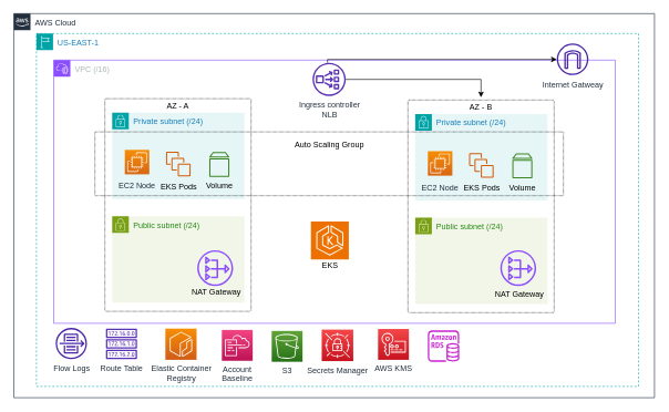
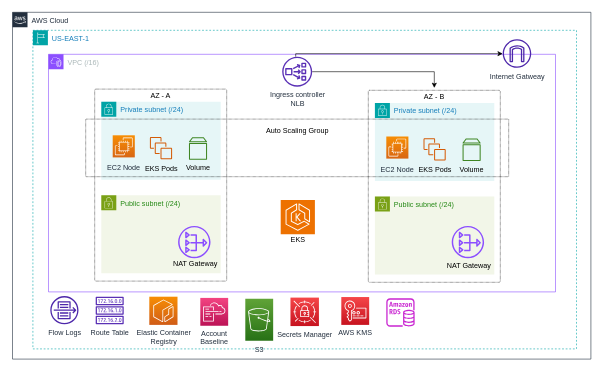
  <mxCell id="0" />
  <mxCell id="1" parent="0" />
  <mxCell id="2" value="AWS Cloud" style="points=[[0,0],[0.25,0],[0.5,0],[0.75,0],[1,0],[1,0.25],[1,0.5],[1,0.75],[1,1],[0.75,1],[0.5,1],[0.25,1],[0,1],[0,0.75],[0,0.5],[0,0.25]];outlineConnect=0;gradientColor=none;html=1;whiteSpace=wrap;fontSize=12;fontStyle=0;container=1;pointerEvents=0;collapsible=0;recursiveResize=0;shape=mxgraph.aws4.group;grIcon=mxgraph.aws4.group_aws_cloud_alt;strokeColor=#232F3E;fillColor=none;verticalAlign=top;align=left;spacingLeft=30;fontColor=#232F3E;dashed=0;" vertex="1" parent="1"><mxGeometry x="20" y="20" width="964" height="578" as="geometry" /></mxCell>
  <mxCell id="3" value="US-EAST-1" style="points=[[0,0],[0.25,0],[0.5,0],[0.75,0],[1,0],[1,0.25],[1,0.5],[1,0.75],[1,1],[0.75,1],[0.5,1],[0.25,1],[0,1],[0,0.75],[0,0.5],[0,0.25]];outlineConnect=0;gradientColor=none;html=1;whiteSpace=wrap;fontSize=12;fontStyle=0;container=1;pointerEvents=0;collapsible=0;recursiveResize=0;shape=mxgraph.aws4.group;grIcon=mxgraph.aws4.group_region;strokeColor=#00A4A6;fillColor=none;verticalAlign=top;align=left;spacingLeft=30;fontColor=#147EBA;dashed=1;" vertex="1" parent="2"><mxGeometry x="34" y="30" width="906" height="531" as="geometry" /></mxCell>
  <mxCell id="4" value="VPC (/16)" style="points=[[0,0],[0.25,0],[0.5,0],[0.75,0],[1,0],[1,0.25],[1,0.5],[1,0.75],[1,1],[0.75,1],[0.5,1],[0.25,1],[0,1],[0,0.75],[0,0.5],[0,0.25]];outlineConnect=0;gradientColor=none;html=1;whiteSpace=wrap;fontSize=12;fontStyle=0;container=1;pointerEvents=0;collapsible=0;recursiveResize=0;shape=mxgraph.aws4.group;grIcon=mxgraph.aws4.group_vpc2;strokeColor=#8C4FFF;fillColor=none;verticalAlign=top;align=left;spacingLeft=30;fontColor=#AAB7B8;dashed=0;" vertex="1" parent="3"><mxGeometry x="26" y="40" width="845" height="396" as="geometry" /></mxCell>
  <mxCell id="5" value="" style="group" vertex="1" connectable="0" parent="4"><mxGeometry x="77" y="58" width="692" height="322" as="geometry" /></mxCell>
  <mxCell id="6" value="" style="group" vertex="1" connectable="0" parent="5"><mxGeometry x="456" y="2" width="220" height="320" as="geometry" /></mxCell>
  <mxCell id="7" value="" style="rounded=1;arcSize=1;dashed=1;fillColor=none;gradientColor=none;dashPattern=1 1;strokeWidth=1;" vertex="1" parent="6"><mxGeometry width="220" height="320" as="geometry" /></mxCell>
  <mxCell id="8" value="Public subnet (/24)" style="points=[[0,0],[0.25,0],[0.5,0],[0.75,0],[1,0],[1,0.25],[1,0.5],[1,0.75],[1,1],[0.75,1],[0.5,1],[0.25,1],[0,1],[0,0.75],[0,0.5],[0,0.25]];outlineConnect=0;gradientColor=none;html=1;whiteSpace=wrap;fontSize=12;fontStyle=0;container=1;pointerEvents=0;collapsible=0;recursiveResize=0;shape=mxgraph.aws4.group;grIcon=mxgraph.aws4.group_security_group;grStroke=0;strokeColor=#7AA116;fillColor=#F2F6E8;verticalAlign=top;align=left;spacingLeft=30;fontColor=#248814;dashed=0;" vertex="1" parent="6"><mxGeometry x="11" y="177" width="199" height="130" as="geometry" /></mxCell>
  <mxCell id="9" value="" style="sketch=0;outlineConnect=0;fontColor=#232F3E;gradientColor=none;fillColor=#8C4FFF;strokeColor=none;dashed=0;verticalLabelPosition=bottom;verticalAlign=top;align=center;html=1;fontSize=12;fontStyle=0;aspect=fixed;pointerEvents=1;shape=mxgraph.aws4.nat_gateway;" vertex="1" parent="8"><mxGeometry x="128" y="49" width="54" height="54" as="geometry" /></mxCell>
  <mxCell id="10" value="Private subnet (/24)" style="points=[[0,0],[0.25,0],[0.5,0],[0.75,0],[1,0],[1,0.25],[1,0.5],[1,0.75],[1,1],[0.75,1],[0.5,1],[0.25,1],[0,1],[0,0.75],[0,0.5],[0,0.25]];outlineConnect=0;gradientColor=none;html=1;whiteSpace=wrap;fontSize=12;fontStyle=0;container=1;pointerEvents=0;collapsible=0;recursiveResize=0;shape=mxgraph.aws4.group;grIcon=mxgraph.aws4.group_security_group;grStroke=0;strokeColor=#00A4A6;fillColor=#E6F6F7;verticalAlign=top;align=left;spacingLeft=30;fontColor=#147EBA;dashed=0;" vertex="1" parent="6"><mxGeometry x="11" y="21" width="199" height="130" as="geometry" /></mxCell>
  <mxCell id="11" value="AZ - B" style="text;html=1;align=center;verticalAlign=middle;whiteSpace=wrap;rounded=0;" vertex="1" parent="10"><mxGeometry x="69" y="-25" width="60" height="30" as="geometry" /></mxCell>
  <mxCell id="12" value="NAT Gateway" style="text;html=1;align=center;verticalAlign=middle;whiteSpace=wrap;rounded=0;" vertex="1" parent="6"><mxGeometry x="126" y="277" width="84" height="30" as="geometry" /></mxCell>
  <mxCell id="13" value="&lt;font color=&quot;#030405&quot; style=&quot;font-size: 12px;&quot;&gt;EKS Pods&lt;/font&gt;" style="sketch=0;outlineConnect=0;fontColor=#232F3E;gradientColor=none;fillColor=#D45B07;strokeColor=none;dashed=0;verticalLabelPosition=bottom;verticalAlign=top;align=center;html=1;fontSize=14;fontStyle=0;aspect=fixed;pointerEvents=1;shape=mxgraph.aws4.instances;" vertex="1" parent="6"><mxGeometry x="92" y="80" width="37" height="37" as="geometry" /></mxCell>
  <mxCell id="14" value="&lt;font style=&quot;font-size: 12px;&quot;&gt;Volume&lt;/font&gt;" style="sketch=0;outlineConnect=0;fontColor=#000000;gradientColor=none;fillColor=#3F8624;strokeColor=none;dashed=0;verticalLabelPosition=bottom;verticalAlign=top;align=center;html=1;fontSize=12;fontStyle=0;aspect=fixed;pointerEvents=1;shape=mxgraph.aws4.volume;" vertex="1" parent="6"><mxGeometry x="157" y="80" width="30.33" height="38.16" as="geometry" /></mxCell>
  <mxCell id="15" value="&lt;font style=&quot;font-size: 12px;&quot;&gt;EC2 Node&lt;/font&gt;" style="outlineConnect=0;fontColor=#232F3E;gradientColor=#F78E04;gradientDirection=north;fillColor=#D86613;strokeColor=#ffffff;dashed=0;verticalLabelPosition=bottom;verticalAlign=top;align=center;html=1;fontSize=16;fontStyle=0;aspect=fixed;shape=mxgraph.aws4.resourceIcon;resIcon=mxgraph.aws4.ec2;fontFamily=Helvetica;" vertex="1" parent="6"><mxGeometry x="30" y="77" width="36.84" height="36.84" as="geometry" /></mxCell>
  <mxCell id="16" value="" style="rounded=1;arcSize=1;dashed=1;fillColor=none;gradientColor=none;dashPattern=1 1;strokeWidth=1;" vertex="1" parent="5"><mxGeometry width="220" height="320" as="geometry" /></mxCell>
  <mxCell id="17" value="Public subnet (/24)" style="points=[[0,0],[0.25,0],[0.5,0],[0.75,0],[1,0],[1,0.25],[1,0.5],[1,0.75],[1,1],[0.75,1],[0.5,1],[0.25,1],[0,1],[0,0.75],[0,0.5],[0,0.25]];outlineConnect=0;gradientColor=none;html=1;whiteSpace=wrap;fontSize=12;fontStyle=0;container=1;pointerEvents=0;collapsible=0;recursiveResize=0;shape=mxgraph.aws4.group;grIcon=mxgraph.aws4.group_security_group;grStroke=0;strokeColor=#7AA116;fillColor=#F2F6E8;verticalAlign=top;align=left;spacingLeft=30;fontColor=#248814;dashed=0;" vertex="1" parent="5"><mxGeometry x="11" y="177" width="199" height="130" as="geometry" /></mxCell>
  <mxCell id="18" value="" style="sketch=0;outlineConnect=0;fontColor=#232F3E;gradientColor=none;fillColor=#8C4FFF;strokeColor=none;dashed=0;verticalLabelPosition=bottom;verticalAlign=top;align=center;html=1;fontSize=12;fontStyle=0;aspect=fixed;pointerEvents=1;shape=mxgraph.aws4.nat_gateway;" vertex="1" parent="17"><mxGeometry x="128" y="51" width="54" height="54" as="geometry" /></mxCell>
  <mxCell id="19" value="Private subnet (/24)" style="points=[[0,0],[0.25,0],[0.5,0],[0.75,0],[1,0],[1,0.25],[1,0.5],[1,0.75],[1,1],[0.75,1],[0.5,1],[0.25,1],[0,1],[0,0.75],[0,0.5],[0,0.25]];outlineConnect=0;gradientColor=none;html=1;whiteSpace=wrap;fontSize=12;fontStyle=0;container=1;pointerEvents=0;collapsible=0;recursiveResize=0;shape=mxgraph.aws4.group;grIcon=mxgraph.aws4.group_security_group;grStroke=0;strokeColor=#00A4A6;fillColor=#E6F6F7;verticalAlign=top;align=left;spacingLeft=30;fontColor=#147EBA;dashed=0;" vertex="1" parent="5"><mxGeometry x="11" y="21" width="199" height="130" as="geometry" /></mxCell>
  <mxCell id="20" value="AZ - A" style="text;html=1;align=center;verticalAlign=middle;whiteSpace=wrap;rounded=0;" vertex="1" parent="19"><mxGeometry x="69" y="-25" width="60" height="30" as="geometry" /></mxCell>
  <mxCell id="21" value="NAT Gateway" style="text;html=1;align=center;verticalAlign=middle;whiteSpace=wrap;rounded=0;" vertex="1" parent="5"><mxGeometry x="126" y="277" width="84" height="30" as="geometry" /></mxCell>
  <mxCell id="22" value="&lt;font color=&quot;#030405&quot; style=&quot;font-size: 12px;&quot;&gt;EKS Pods&lt;/font&gt;" style="sketch=0;outlineConnect=0;fontColor=#232F3E;gradientColor=none;fillColor=#D45B07;strokeColor=none;dashed=0;verticalLabelPosition=bottom;verticalAlign=top;align=center;html=1;fontSize=14;fontStyle=0;aspect=fixed;pointerEvents=1;shape=mxgraph.aws4.instances;" vertex="1" parent="5"><mxGeometry x="92" y="80" width="37" height="37" as="geometry" /></mxCell>
  <mxCell id="23" value="&lt;font style=&quot;font-size: 12px;&quot;&gt;Volume&lt;/font&gt;" style="sketch=0;outlineConnect=0;fontColor=#000000;gradientColor=none;fillColor=#3F8624;strokeColor=none;dashed=0;verticalLabelPosition=bottom;verticalAlign=top;align=center;html=1;fontSize=12;fontStyle=0;aspect=fixed;pointerEvents=1;shape=mxgraph.aws4.volume;" vertex="1" parent="5"><mxGeometry x="157" y="80" width="30.33" height="38.16" as="geometry" /></mxCell>
  <mxCell id="24" value="&lt;font style=&quot;font-size: 12px;&quot;&gt;EC2 Node&lt;/font&gt;" style="outlineConnect=0;fontColor=#232F3E;gradientColor=#F78E04;gradientDirection=north;fillColor=#D86613;strokeColor=#ffffff;dashed=0;verticalLabelPosition=bottom;verticalAlign=top;align=center;html=1;fontSize=16;fontStyle=0;aspect=fixed;shape=mxgraph.aws4.resourceIcon;resIcon=mxgraph.aws4.ec2;fontFamily=Helvetica;" vertex="1" parent="5"><mxGeometry x="30" y="77" width="36.84" height="36.84" as="geometry" /></mxCell>
  <mxCell id="25" value="" style="group" vertex="1" connectable="0" parent="5"><mxGeometry x="-15" y="50" width="705" height="96" as="geometry" /></mxCell>
  <mxCell id="26" value="" style="rounded=1;arcSize=1;dashed=1;fillColor=none;gradientColor=none;dashPattern=1 1;strokeWidth=1;" vertex="1" parent="25"><mxGeometry width="705" height="96" as="geometry" /></mxCell>
  <mxCell id="27" value="Auto Scaling Group" style="text;html=1;align=center;verticalAlign=middle;whiteSpace=wrap;rounded=0;" vertex="1" parent="25"><mxGeometry x="290.75" y="4" width="123.5" height="30" as="geometry" /></mxCell>
  <mxCell id="28" value="" style="group" vertex="1" connectable="0" parent="5"><mxGeometry x="308.5" y="185" width="60" height="82" as="geometry" /></mxCell>
  <mxCell id="29" value="" style="sketch=0;points=[[0,0,0],[0.25,0,0],[0.5,0,0],[0.75,0,0],[1,0,0],[0,1,0],[0.25,1,0],[0.5,1,0],[0.75,1,0],[1,1,0],[0,0.25,0],[0,0.5,0],[0,0.75,0],[1,0.25,0],[1,0.5,0],[1,0.75,0]];outlineConnect=0;fontColor=#232F3E;fillColor=#ED7100;strokeColor=#ffffff;dashed=0;verticalLabelPosition=bottom;verticalAlign=top;align=center;html=1;fontSize=12;fontStyle=0;aspect=fixed;shape=mxgraph.aws4.resourceIcon;resIcon=mxgraph.aws4.eks;" vertex="1" parent="28"><mxGeometry x="1.5" width="57" height="57" as="geometry" /></mxCell>
  <mxCell id="30" value="EKS" style="text;html=1;align=center;verticalAlign=middle;whiteSpace=wrap;rounded=0;" vertex="1" parent="28"><mxGeometry y="52" width="60" height="30" as="geometry" /></mxCell>
  <mxCell id="31" style="edgeStyle=orthogonalEdgeStyle;rounded=0;orthogonalLoop=1;jettySize=auto;html=1;" edge="1" parent="4" source="32" target="11"><mxGeometry relative="1" as="geometry" /></mxCell>
  <mxCell id="32" value="Ingress controller&lt;br&gt;NLB" style="outlineConnect=0;fontColor=#232F3E;gradientColor=none;fillColor=#5A30B5;strokeColor=none;dashed=0;verticalLabelPosition=bottom;verticalAlign=top;align=center;html=1;fontSize=12;fontStyle=0;aspect=fixed;pointerEvents=1;shape=mxgraph.aws4.network_load_balancer;" vertex="1" parent="4"><mxGeometry x="389.5" y="4.0" width="50" height="50" as="geometry" /></mxCell>
  <mxCell id="33" value="Account&lt;br style=&quot;font-size: 12px;&quot;&gt;Baseline" style="outlineConnect=0;fontColor=#232F3E;gradientColor=#F34482;gradientDirection=north;fillColor=#BC1356;strokeColor=#ffffff;dashed=0;verticalLabelPosition=bottom;verticalAlign=top;align=center;html=1;fontSize=12;fontStyle=0;aspect=fixed;shape=mxgraph.aws4.resourceIcon;resIcon=mxgraph.aws4.cloudformation;" vertex="1" parent="3"><mxGeometry x="279" y="446" width="46.44" height="46.44" as="geometry" /></mxCell>
  <mxCell id="34" value="Elastic Container&lt;br&gt;Registry" style="sketch=0;points=[[0,0,0],[0.25,0,0],[0.5,0,0],[0.75,0,0],[1,0,0],[0,1,0],[0.25,1,0],[0.5,1,0],[0.75,1,0],[1,1,0],[0,0.25,0],[0,0.5,0],[0,0.75,0],[1,0.25,0],[1,0.5,0],[1,0.75,0]];outlineConnect=0;fontColor=#232F3E;gradientColor=#F78E04;gradientDirection=north;fillColor=#D05C17;strokeColor=#ffffff;dashed=0;verticalLabelPosition=bottom;verticalAlign=top;align=center;html=1;fontSize=12;fontStyle=0;aspect=fixed;shape=mxgraph.aws4.resourceIcon;resIcon=mxgraph.aws4.ecr;" vertex="1" parent="3"><mxGeometry x="194" y="444" width="47" height="47" as="geometry" /></mxCell>
  <mxCell id="35" value="Route Table" style="outlineConnect=0;fontColor=#232F3E;gradientColor=none;fillColor=#5A30B5;strokeColor=none;dashed=0;verticalLabelPosition=bottom;verticalAlign=top;align=center;html=1;fontSize=12;fontStyle=0;aspect=fixed;pointerEvents=1;shape=mxgraph.aws4.route_table;" vertex="1" parent="3"><mxGeometry x="104.5" y="444" width="47" height="45.8" as="geometry" /></mxCell>
  <mxCell id="36" value="Flow Logs" style="sketch=0;outlineConnect=0;fontColor=#232F3E;gradientColor=none;fillColor=#4D27AA;strokeColor=none;dashed=0;verticalLabelPosition=bottom;verticalAlign=top;align=center;html=1;fontSize=12;fontStyle=0;aspect=fixed;pointerEvents=1;shape=mxgraph.aws4.flow_logs;" vertex="1" parent="3"><mxGeometry x="29" y="443" width="47" height="47" as="geometry" /></mxCell>
- <mxCell id="37" value="S3" style="sketch=0;points=[[0,0,0],[0.25,0,0],[0.5,0,0],[0.75,0,0],[1,0,0],[0,1,0],[0.25,1,0],[0.5,1,0],[0.75,1,0],[1,1,0],[0,0.25,0],[0,0.5,0],[0,0.75,0],[1,0.25,0],[1,0.5,0],[1,0.75,0]];outlineConnect=0;fontColor=#232F3E;gradientColor=#60A337;gradientDirection=north;fillColor=#277116;strokeColor=#ffffff;dashed=0;verticalLabelPosition=bottom;verticalAlign=top;align=center;html=1;fontSize=12;fontStyle=0;aspect=fixed;shape=mxgraph.aws4.resourceIcon;resIcon=mxgraph.aws4.s3;" vertex="1" parent="3"><mxGeometry x="354" y="447.51" width="46.44" height="46.44" as="geometry" /></mxCell>
+ <mxCell id="37" value="S3" style="sketch=0;points=[[0,0,0],[0.25,0,0],[0.5,0,0],[0.75,0,0],[1,0,0],[0,1,0],[0.25,1,0],[0.5,1,0],[0.75,1,0],[1,1,0],[0,0.25,0],[0,0.5,0],[0,0.75,0],[1,0.25,0],[1,0.5,0],[1,0.75,0]];outlineConnect=0;fontColor=#232F3E;gradientColor=#60A337;gradientDirection=north;fillColor=#277116;strokeColor=#ffffff;dashed=0;verticalLabelPosition=bottom;verticalAlign=top;align=center;html=1;fontSize=12;fontStyle=0;aspect=fixed;shape=mxgraph.aws4.resourceIcon;resIcon=mxgraph.aws4.s3;" vertex="1" parent="3"><mxGeometry x="354" y="447.51" width="46.44" height="70" as="geometry" /></mxCell>
  <mxCell id="38" value="AWS KMS" style="sketch=0;points=[[0,0,0],[0.25,0,0],[0.5,0,0],[0.75,0,0],[1,0,0],[0,1,0],[0.25,1,0],[0.5,1,0],[0.75,1,0],[1,1,0],[0,0.25,0],[0,0.5,0],[0,0.75,0],[1,0.25,0],[1,0.5,0],[1,0.75,0]];outlineConnect=0;fontColor=#232F3E;gradientColor=#F54749;gradientDirection=north;fillColor=#C7131F;strokeColor=#ffffff;dashed=0;verticalLabelPosition=bottom;verticalAlign=top;align=center;html=1;fontSize=12;fontStyle=0;aspect=fixed;shape=mxgraph.aws4.resourceIcon;resIcon=mxgraph.aws4.key_management_service;" vertex="1" parent="3"><mxGeometry x="514" y="444.56" width="46.44" height="46.44" as="geometry" /></mxCell>
  <mxCell id="39" value="Secrets Manager" style="sketch=0;points=[[0,0,0],[0.25,0,0],[0.5,0,0],[0.75,0,0],[1,0,0],[0,1,0],[0.25,1,0],[0.5,1,0],[0.75,1,0],[1,1,0],[0,0.25,0],[0,0.5,0],[0,0.75,0],[1,0.25,0],[1,0.5,0],[1,0.75,0]];outlineConnect=0;fontColor=#232F3E;gradientColor=#F54749;gradientDirection=north;fillColor=#C7131F;strokeColor=#ffffff;dashed=0;verticalLabelPosition=bottom;verticalAlign=top;align=center;html=1;fontSize=12;fontStyle=0;aspect=fixed;shape=mxgraph.aws4.resourceIcon;resIcon=mxgraph.aws4.secrets_manager;" vertex="1" parent="3"><mxGeometry x="429.27" y="445.49" width="47.45" height="47.45" as="geometry" /></mxCell>
  <mxCell id="40" value="" style="sketch=0;outlineConnect=0;fontColor=#232F3E;gradientColor=none;fillColor=#C925D1;strokeColor=none;dashed=0;verticalLabelPosition=bottom;verticalAlign=top;align=center;html=1;fontSize=12;fontStyle=0;aspect=fixed;pointerEvents=1;shape=mxgraph.aws4.rds_instance;" vertex="1" parent="3"><mxGeometry x="589" y="446.71" width="47.23" height="47.23" as="geometry" /></mxCell>
  <mxCell id="41" value="Internet Gatweay" style="sketch=0;outlineConnect=0;fontColor=#232F3E;gradientColor=none;fillColor=#4D27AA;strokeColor=none;dashed=0;verticalLabelPosition=bottom;verticalAlign=top;align=center;html=1;fontSize=12;fontStyle=0;aspect=fixed;pointerEvents=1;shape=mxgraph.aws4.internet_gateway;" vertex="1" parent="1"><mxGeometry x="837" y="65" width="47.62" height="47.62" as="geometry" /></mxCell>
  <mxCell id="42" style="edgeStyle=orthogonalEdgeStyle;rounded=0;orthogonalLoop=1;jettySize=auto;html=1;" edge="1" parent="1" source="32" target="41"><mxGeometry relative="1" as="geometry"><Array as="points"><mxPoint x="492" y="89" /></Array></mxGeometry></mxCell>
